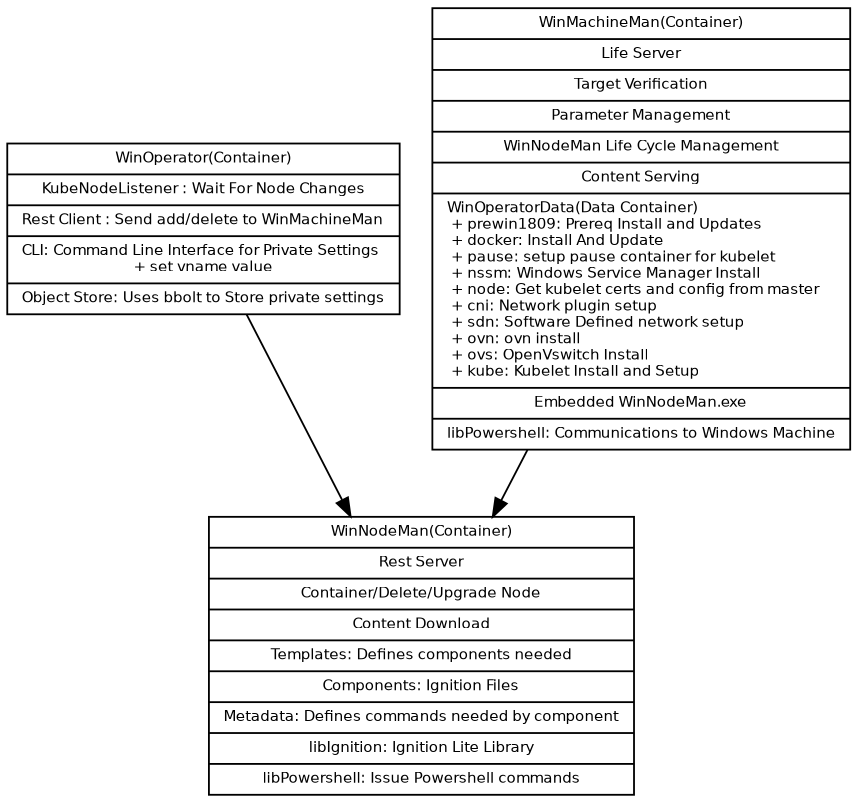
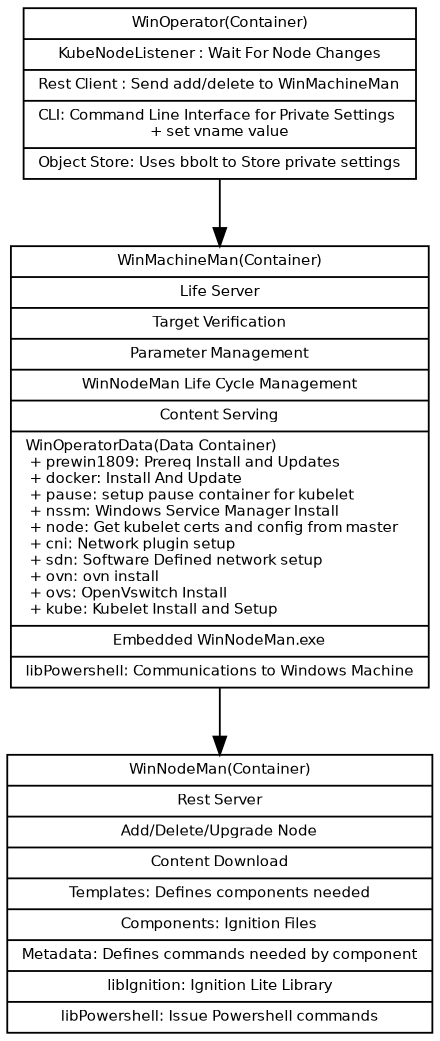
  digraph {
    fontname="Bitstream Vera Sans"
    fontsize=8
    node [fontname="Bitstream Vera Sans" fontsize=8 shape=record]
    edge [arrowtail=empty dir=Forward]
    n1 [label="{WinOperator(Container)|KubeNodeListener : Wait For Node Changes|Rest Client : Send add/delete to WinMachineMan\l|CLI: Command Line Interface for Private Settings\l+ set vname value|Object Store: Uses bbolt to Store private settings}"]
    n2 [label="{WinMachineMan(Container)|Life Server|Target Verification|Parameter Management|WinNodeMan Life Cycle Management|Content Serving|WinOperatorData(Data Container)\l + prewin1809: Prereq Install and Updates\l + docker: Install And Update\l + pause: setup pause container for kubelet\l + nssm: Windows Service Manager Install\l + node: Get kubelet certs and config from master\l + cni: Network plugin setup\l + sdn: Software Defined network setup\l + ovn: ovn install\l + ovs: OpenVswitch Install\l + kube: Kubelet Install and Setup\l| Embedded WinNodeMan.exe|libPowershell: Communications to Windows Machine}"]
-   n3 [label="{WinNodeMan(Container)|Rest Server|Container/Delete/Upgrade Node|Content Download|Templates: Defines components needed|Components: Ignition Files|Metadata: Defines  commands needed by component|libIgnition: Ignition Lite Library|libPowershell: Issue Powershell commands}"]
-   n1 -> n3
+   n3 [label="{WinNodeMan(Container)|Rest Server|Add/Delete/Upgrade Node|Content Download|Templates: Defines components needed|Components: Ignition Files|Metadata: Defines  commands needed by component|libIgnition: Ignition Lite Library|libPowershell: Issue Powershell commands}"]
+   n1 -> n2
    n2 -> n3
  }
